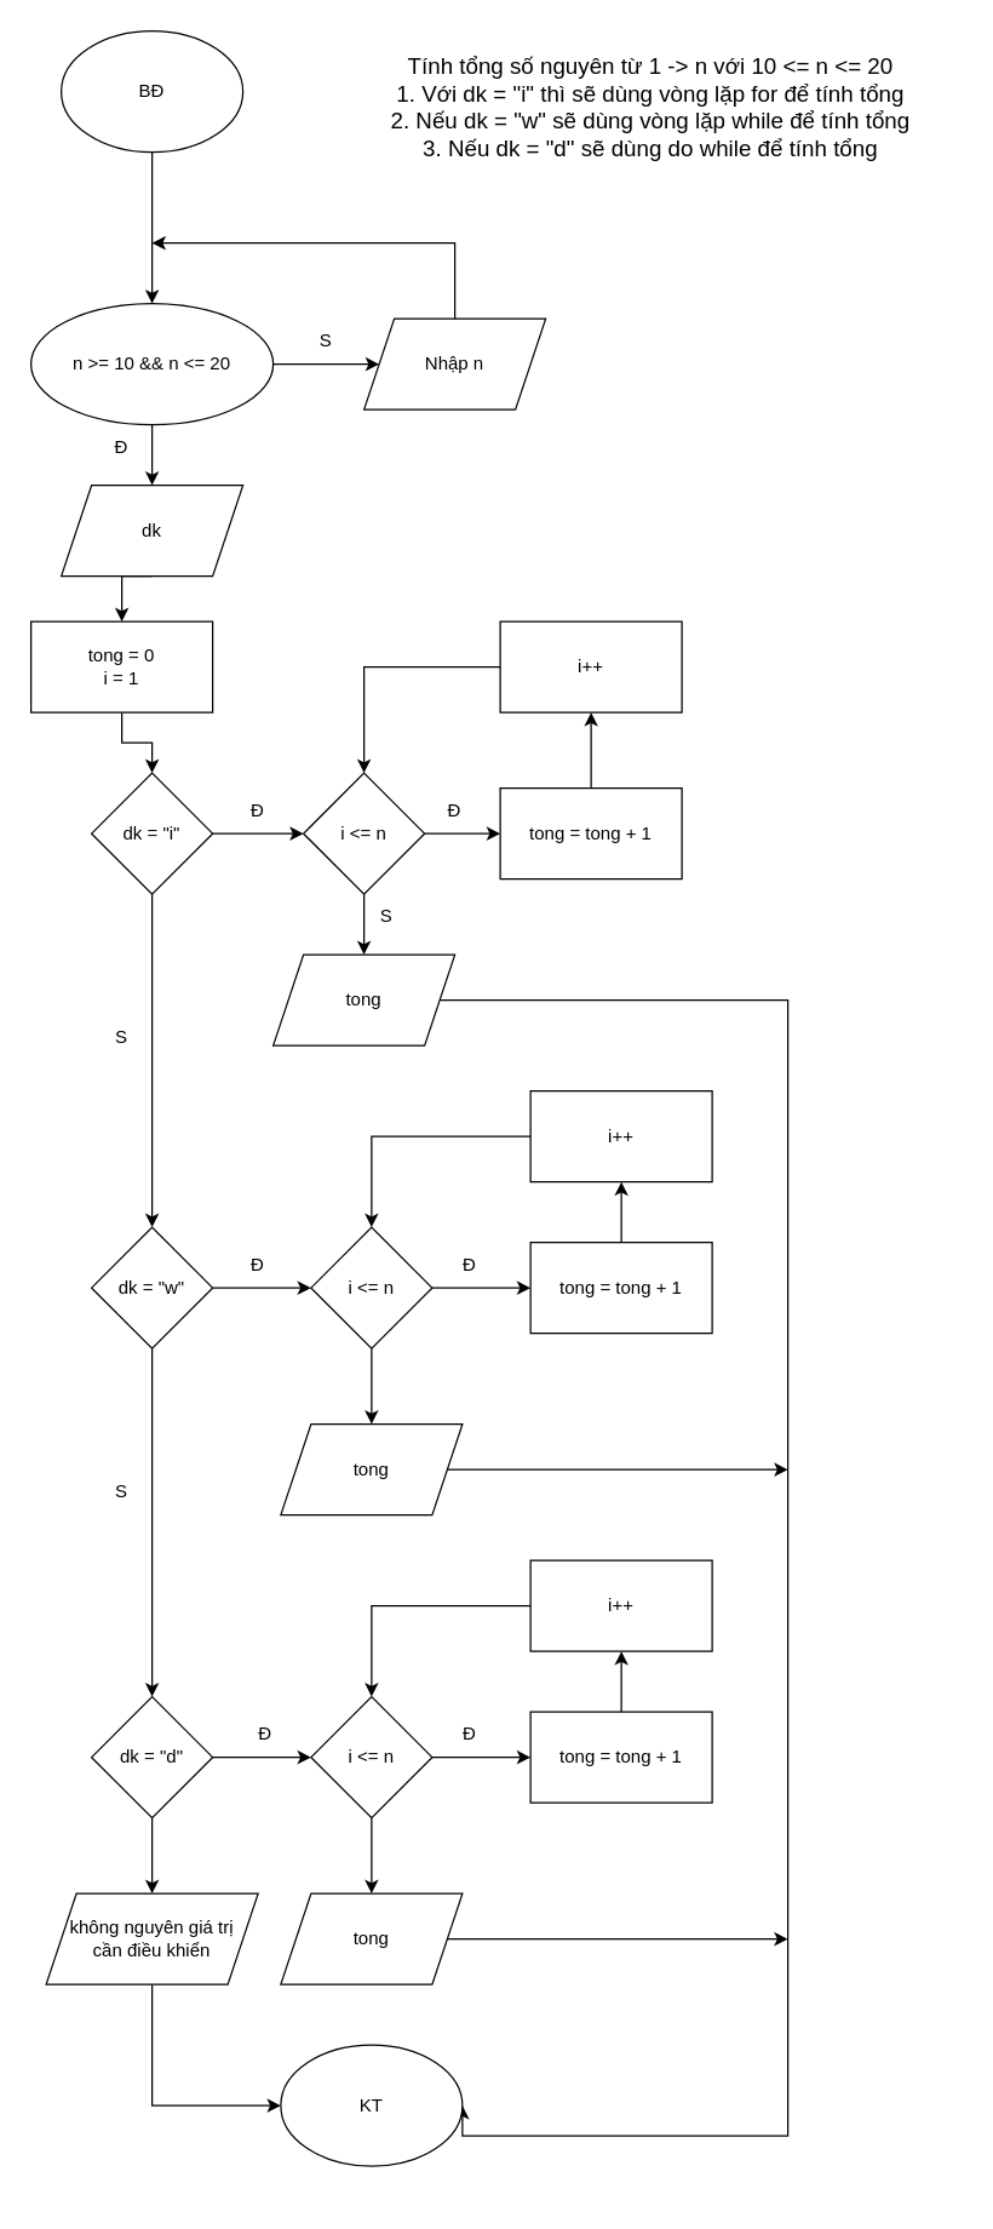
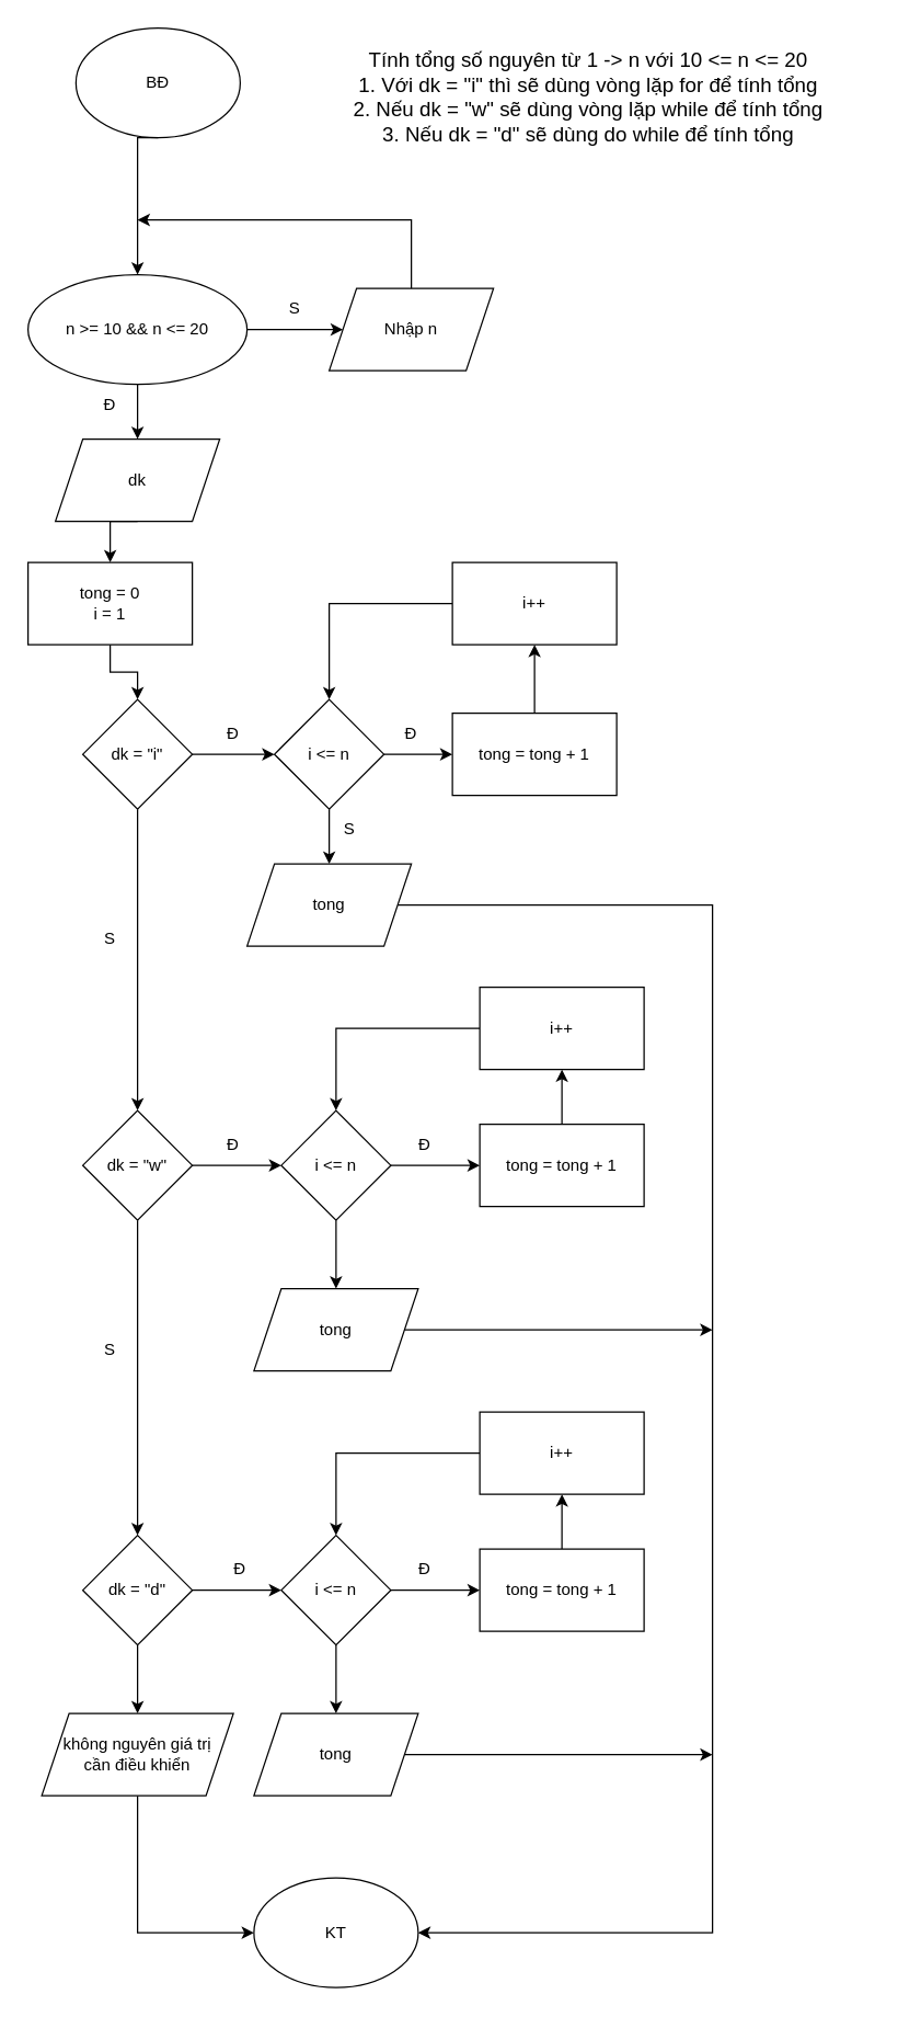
  <mxCell id="0" />
  <mxCell id="1" parent="0" />
  <mxCell id="2" value="&lt;font style=&quot;font-size: 15px;&quot;&gt;Tính tổng số nguyên từ 1 -&amp;gt; n với 10 &amp;lt;= n &amp;lt;= 20&lt;/font&gt;&lt;div style=&quot;font-size: 15px;&quot;&gt;&lt;font style=&quot;font-size: 15px;&quot;&gt;1. Với dk = &quot;i&quot; thì sẽ dùng vòng lặp for để tính tổng&lt;/font&gt;&lt;/div&gt;&lt;div style=&quot;font-size: 15px;&quot;&gt;&lt;font style=&quot;font-size: 15px;&quot;&gt;2. Nếu dk = &quot;w&quot; sẽ dùng vòng lặp while để tính tổng&lt;/font&gt;&lt;/div&gt;&lt;div style=&quot;font-size: 15px;&quot;&gt;&lt;font style=&quot;font-size: 15px;&quot;&gt;3. Nếu dk = &quot;d&quot; sẽ dùng do while để tính tổng&lt;/font&gt;&lt;/div&gt;" style="text;html=1;align=center;verticalAlign=middle;whiteSpace=wrap;rounded=0;" vertex="1" parent="1"><mxGeometry x="225" width="409" height="100" as="geometry" y="20" /></mxCell>
  <mxCell id="3" style="edgeStyle=orthogonalEdgeStyle;rounded=0;orthogonalLoop=1;jettySize=auto;html=1;exitX=0.5;exitY=1;exitDx=0;exitDy=0;entryX=0.5;entryY=0;entryDx=0;entryDy=0;" edge="1" parent="1" source="4" target="7"><mxGeometry relative="1" as="geometry"><Array as="points"><mxPoint x="100" y="160" /><mxPoint x="100" y="160" /></Array></mxGeometry></mxCell>
- <mxCell id="4" value="BĐ" style="ellipse;whiteSpace=wrap;html=1;" vertex="1" parent="1"><mxGeometry x="40" width="120" height="80" as="geometry" y="20" /></mxCell>
+ <mxCell id="4" value="BĐ" style="ellipse;whiteSpace=wrap;html=1;" vertex="1" parent="1"><mxGeometry x="55" y="20" width="120" height="80" as="geometry" /></mxCell>
  <mxCell id="5" style="edgeStyle=orthogonalEdgeStyle;rounded=0;orthogonalLoop=1;jettySize=auto;html=1;exitX=1;exitY=0.5;exitDx=0;exitDy=0;" edge="1" parent="1" source="7" target="9"><mxGeometry relative="1" as="geometry" /></mxCell>
  <mxCell id="6" style="edgeStyle=orthogonalEdgeStyle;rounded=0;orthogonalLoop=1;jettySize=auto;html=1;exitX=0.5;exitY=1;exitDx=0;exitDy=0;entryX=0.5;entryY=0;entryDx=0;entryDy=0;" edge="1" parent="1" source="7" target="11"><mxGeometry relative="1" as="geometry" /></mxCell>
  <mxCell id="7" value="n &amp;gt;= 10 &amp;amp;&amp;amp; n &amp;lt;= 20" style="ellipse;whiteSpace=wrap;html=1;" vertex="1" parent="1"><mxGeometry x="20" y="200" width="160" height="80" as="geometry" /></mxCell>
  <mxCell id="8" style="edgeStyle=orthogonalEdgeStyle;rounded=0;orthogonalLoop=1;jettySize=auto;html=1;exitX=0.5;exitY=0;exitDx=0;exitDy=0;" edge="1" parent="1" source="9"><mxGeometry relative="1" as="geometry"><mxPoint x="100" y="160" as="targetPoint" /><Array as="points"><mxPoint x="300" y="160" /></Array></mxGeometry></mxCell>
  <mxCell id="9" value="Nhập n" style="shape=parallelogram;perimeter=parallelogramPerimeter;whiteSpace=wrap;html=1;fixedSize=1;" vertex="1" parent="1"><mxGeometry x="240" y="210" width="120" height="60" as="geometry" /></mxCell>
  <mxCell id="10" style="edgeStyle=orthogonalEdgeStyle;rounded=0;orthogonalLoop=1;jettySize=auto;html=1;exitX=0.5;exitY=1;exitDx=0;exitDy=0;entryX=0.5;entryY=0;entryDx=0;entryDy=0;" edge="1" parent="1" source="11" target="28"><mxGeometry relative="1" as="geometry" /></mxCell>
  <mxCell id="11" value="dk" style="shape=parallelogram;perimeter=parallelogramPerimeter;whiteSpace=wrap;html=1;fixedSize=1;" vertex="1" parent="1"><mxGeometry x="40" y="320" width="120" height="60" as="geometry" /></mxCell>
  <mxCell id="12" style="edgeStyle=orthogonalEdgeStyle;rounded=0;orthogonalLoop=1;jettySize=auto;html=1;exitX=1;exitY=0.5;exitDx=0;exitDy=0;entryX=0;entryY=0.5;entryDx=0;entryDy=0;" edge="1" parent="1" source="14" target="17"><mxGeometry relative="1" as="geometry" /></mxCell>
  <mxCell id="13" style="edgeStyle=orthogonalEdgeStyle;rounded=0;orthogonalLoop=1;jettySize=auto;html=1;exitX=0.5;exitY=1;exitDx=0;exitDy=0;entryX=0.5;entryY=0;entryDx=0;entryDy=0;" edge="1" parent="1" source="14" target="31"><mxGeometry relative="1" as="geometry" /></mxCell>
  <mxCell id="14" value="dk = &quot;i&quot;" style="rhombus;whiteSpace=wrap;html=1;" vertex="1" parent="1"><mxGeometry x="60" y="510" width="80" height="80" as="geometry" /></mxCell>
  <mxCell id="15" style="edgeStyle=orthogonalEdgeStyle;rounded=0;orthogonalLoop=1;jettySize=auto;html=1;exitX=1;exitY=0.5;exitDx=0;exitDy=0;entryX=0;entryY=0.5;entryDx=0;entryDy=0;" edge="1" parent="1" source="17" target="21"><mxGeometry relative="1" as="geometry" /></mxCell>
  <mxCell id="16" style="edgeStyle=orthogonalEdgeStyle;rounded=0;orthogonalLoop=1;jettySize=auto;html=1;exitX=0.5;exitY=1;exitDx=0;exitDy=0;entryX=0.5;entryY=0;entryDx=0;entryDy=0;" edge="1" parent="1" source="17" target="23"><mxGeometry relative="1" as="geometry" /></mxCell>
  <mxCell id="17" value="i &amp;lt;= n" style="rhombus;whiteSpace=wrap;html=1;" vertex="1" parent="1"><mxGeometry x="200" y="510" width="80" height="80" as="geometry" /></mxCell>
  <mxCell id="18" style="edgeStyle=orthogonalEdgeStyle;rounded=0;orthogonalLoop=1;jettySize=auto;html=1;exitX=0;exitY=0.5;exitDx=0;exitDy=0;entryX=0.5;entryY=0;entryDx=0;entryDy=0;" edge="1" parent="1" source="19" target="17"><mxGeometry relative="1" as="geometry" /></mxCell>
  <mxCell id="19" value="i++" style="rounded=0;whiteSpace=wrap;html=1;" vertex="1" parent="1"><mxGeometry x="330" y="410" width="120" height="60" as="geometry" /></mxCell>
  <mxCell id="20" style="edgeStyle=orthogonalEdgeStyle;rounded=0;orthogonalLoop=1;jettySize=auto;html=1;exitX=0.5;exitY=0;exitDx=0;exitDy=0;entryX=0.5;entryY=1;entryDx=0;entryDy=0;" edge="1" parent="1" source="21" target="19"><mxGeometry relative="1" as="geometry" /></mxCell>
  <mxCell id="21" value="tong = tong + 1" style="rounded=0;whiteSpace=wrap;html=1;" vertex="1" parent="1"><mxGeometry x="330" y="520" width="120" height="60" as="geometry" /></mxCell>
  <mxCell id="22" style="edgeStyle=orthogonalEdgeStyle;rounded=0;orthogonalLoop=1;jettySize=auto;html=1;exitX=1;exitY=0.5;exitDx=0;exitDy=0;entryX=1;entryY=0.5;entryDx=0;entryDy=0;" edge="1" parent="1" source="23" target="63"><mxGeometry relative="1" as="geometry"><Array as="points"><mxPoint x="520" y="660" /><mxPoint x="520" y="1410" /></Array></mxGeometry></mxCell>
  <mxCell id="23" value="tong" style="shape=parallelogram;perimeter=parallelogramPerimeter;whiteSpace=wrap;html=1;fixedSize=1;" vertex="1" parent="1"><mxGeometry x="180" y="630" width="120" height="60" as="geometry" /></mxCell>
  <mxCell id="24" value="S" style="text;html=1;align=center;verticalAlign=middle;whiteSpace=wrap;rounded=0;" vertex="1" parent="1"><mxGeometry x="185" y="210" width="60" height="30" as="geometry" /></mxCell>
  <mxCell id="25" value="Đ" style="text;html=1;align=center;verticalAlign=middle;whiteSpace=wrap;rounded=0;" vertex="1" parent="1"><mxGeometry x="140" y="520" width="60" height="30" as="geometry" /></mxCell>
  <mxCell id="26" value="Đ" style="text;html=1;align=center;verticalAlign=middle;whiteSpace=wrap;rounded=0;" vertex="1" parent="1"><mxGeometry x="270" y="520" width="60" height="30" as="geometry" /></mxCell>
  <mxCell id="27" style="edgeStyle=orthogonalEdgeStyle;rounded=0;orthogonalLoop=1;jettySize=auto;html=1;exitX=0.5;exitY=1;exitDx=0;exitDy=0;entryX=0.5;entryY=0;entryDx=0;entryDy=0;" edge="1" parent="1" source="28" target="14"><mxGeometry relative="1" as="geometry" /></mxCell>
  <mxCell id="28" value="tong = 0&lt;div&gt;i = 1&lt;/div&gt;" style="rounded=0;whiteSpace=wrap;html=1;" vertex="1" parent="1"><mxGeometry x="20" y="410" width="120" height="60" as="geometry" /></mxCell>
  <mxCell id="29" style="edgeStyle=orthogonalEdgeStyle;rounded=0;orthogonalLoop=1;jettySize=auto;html=1;exitX=1;exitY=0.5;exitDx=0;exitDy=0;entryX=0;entryY=0.5;entryDx=0;entryDy=0;" edge="1" parent="1" source="31" target="34"><mxGeometry relative="1" as="geometry" /></mxCell>
  <mxCell id="30" style="edgeStyle=orthogonalEdgeStyle;rounded=0;orthogonalLoop=1;jettySize=auto;html=1;exitX=0.5;exitY=1;exitDx=0;exitDy=0;entryX=0.5;entryY=0;entryDx=0;entryDy=0;" edge="1" parent="1" source="31" target="46"><mxGeometry relative="1" as="geometry" /></mxCell>
  <mxCell id="31" value="dk = &quot;w&quot;" style="rhombus;whiteSpace=wrap;html=1;" vertex="1" parent="1"><mxGeometry x="60" y="810" width="80" height="80" as="geometry" /></mxCell>
  <mxCell id="32" style="edgeStyle=orthogonalEdgeStyle;rounded=0;orthogonalLoop=1;jettySize=auto;html=1;exitX=1;exitY=0.5;exitDx=0;exitDy=0;" edge="1" parent="1" source="34" target="36"><mxGeometry relative="1" as="geometry" /></mxCell>
  <mxCell id="33" style="edgeStyle=orthogonalEdgeStyle;rounded=0;orthogonalLoop=1;jettySize=auto;html=1;exitX=0.5;exitY=1;exitDx=0;exitDy=0;entryX=0.5;entryY=0;entryDx=0;entryDy=0;" edge="1" parent="1" source="34" target="48"><mxGeometry relative="1" as="geometry" /></mxCell>
  <mxCell id="34" value="i &amp;lt;= n" style="rhombus;whiteSpace=wrap;html=1;" vertex="1" parent="1"><mxGeometry x="205" y="810" width="80" height="80" as="geometry" /></mxCell>
  <mxCell id="35" style="edgeStyle=orthogonalEdgeStyle;rounded=0;orthogonalLoop=1;jettySize=auto;html=1;exitX=0.5;exitY=0;exitDx=0;exitDy=0;entryX=0.5;entryY=1;entryDx=0;entryDy=0;" edge="1" parent="1" source="36" target="38"><mxGeometry relative="1" as="geometry" /></mxCell>
  <mxCell id="36" value="tong = tong + 1" style="rounded=0;whiteSpace=wrap;html=1;" vertex="1" parent="1"><mxGeometry x="350" y="820" width="120" height="60" as="geometry" /></mxCell>
  <mxCell id="37" style="edgeStyle=orthogonalEdgeStyle;rounded=0;orthogonalLoop=1;jettySize=auto;html=1;exitX=0;exitY=0.5;exitDx=0;exitDy=0;entryX=0.5;entryY=0;entryDx=0;entryDy=0;" edge="1" parent="1" source="38" target="34"><mxGeometry relative="1" as="geometry" /></mxCell>
  <mxCell id="38" value="i++" style="rounded=0;whiteSpace=wrap;html=1;" vertex="1" parent="1"><mxGeometry x="350" y="720" width="120" height="60" as="geometry" /></mxCell>
  <mxCell id="39" value="S" style="text;html=1;align=center;verticalAlign=middle;whiteSpace=wrap;rounded=0;" vertex="1" parent="1"><mxGeometry x="225" y="590" width="60" height="30" as="geometry" /></mxCell>
  <mxCell id="40" value="S" style="text;html=1;align=center;verticalAlign=middle;whiteSpace=wrap;rounded=0;" vertex="1" parent="1"><mxGeometry x="50" y="670" width="60" height="30" as="geometry" /></mxCell>
  <mxCell id="41" value="Đ" style="text;html=1;align=center;verticalAlign=middle;whiteSpace=wrap;rounded=0;" vertex="1" parent="1"><mxGeometry x="140" y="820" width="60" height="30" as="geometry" /></mxCell>
  <mxCell id="42" value="Đ" style="text;html=1;align=center;verticalAlign=middle;whiteSpace=wrap;rounded=0;" vertex="1" parent="1"><mxGeometry x="280" y="820" width="60" height="30" as="geometry" /></mxCell>
  <mxCell id="43" value="Đ" style="text;html=1;align=center;verticalAlign=middle;whiteSpace=wrap;rounded=0;" vertex="1" parent="1"><mxGeometry x="50" y="280" width="60" height="30" as="geometry" /></mxCell>
  <mxCell id="44" style="edgeStyle=orthogonalEdgeStyle;rounded=0;orthogonalLoop=1;jettySize=auto;html=1;exitX=1;exitY=0.5;exitDx=0;exitDy=0;entryX=0;entryY=0.5;entryDx=0;entryDy=0;" edge="1" parent="1" source="46" target="51"><mxGeometry relative="1" as="geometry" /></mxCell>
  <mxCell id="45" style="edgeStyle=orthogonalEdgeStyle;rounded=0;orthogonalLoop=1;jettySize=auto;html=1;exitX=0.5;exitY=1;exitDx=0;exitDy=0;entryX=0.5;entryY=0;entryDx=0;entryDy=0;" edge="1" parent="1" source="46" target="62"><mxGeometry relative="1" as="geometry" /></mxCell>
  <mxCell id="46" value="dk = &quot;d&quot;" style="rhombus;whiteSpace=wrap;html=1;" vertex="1" parent="1"><mxGeometry x="60" y="1120" width="80" height="80" as="geometry" /></mxCell>
  <mxCell id="47" style="edgeStyle=orthogonalEdgeStyle;rounded=0;orthogonalLoop=1;jettySize=auto;html=1;exitX=1;exitY=0.5;exitDx=0;exitDy=0;" edge="1" parent="1" source="48"><mxGeometry relative="1" as="geometry"><mxPoint x="520" y="970" as="targetPoint" /></mxGeometry></mxCell>
  <mxCell id="48" value="tong" style="shape=parallelogram;perimeter=parallelogramPerimeter;whiteSpace=wrap;html=1;fixedSize=1;" vertex="1" parent="1"><mxGeometry x="185" y="940" width="120" height="60" as="geometry" /></mxCell>
  <mxCell id="49" style="edgeStyle=orthogonalEdgeStyle;rounded=0;orthogonalLoop=1;jettySize=auto;html=1;exitX=1;exitY=0.5;exitDx=0;exitDy=0;entryX=0;entryY=0.5;entryDx=0;entryDy=0;" edge="1" parent="1" source="51" target="53"><mxGeometry relative="1" as="geometry" /></mxCell>
  <mxCell id="50" style="edgeStyle=orthogonalEdgeStyle;rounded=0;orthogonalLoop=1;jettySize=auto;html=1;exitX=0.5;exitY=1;exitDx=0;exitDy=0;entryX=0.5;entryY=0;entryDx=0;entryDy=0;" edge="1" parent="1" source="51" target="57"><mxGeometry relative="1" as="geometry" /></mxCell>
  <mxCell id="51" value="i &amp;lt;= n" style="rhombus;whiteSpace=wrap;html=1;" vertex="1" parent="1"><mxGeometry x="205" y="1120" width="80" height="80" as="geometry" /></mxCell>
  <mxCell id="52" style="edgeStyle=orthogonalEdgeStyle;rounded=0;orthogonalLoop=1;jettySize=auto;html=1;exitX=0.5;exitY=0;exitDx=0;exitDy=0;entryX=0.5;entryY=1;entryDx=0;entryDy=0;" edge="1" parent="1" source="53" target="55"><mxGeometry relative="1" as="geometry" /></mxCell>
  <mxCell id="53" value="tong = tong + 1" style="rounded=0;whiteSpace=wrap;html=1;" vertex="1" parent="1"><mxGeometry x="350" y="1130" width="120" height="60" as="geometry" /></mxCell>
  <mxCell id="54" style="edgeStyle=orthogonalEdgeStyle;rounded=0;orthogonalLoop=1;jettySize=auto;html=1;exitX=0;exitY=0.5;exitDx=0;exitDy=0;entryX=0.5;entryY=0;entryDx=0;entryDy=0;" edge="1" parent="1" source="55" target="51"><mxGeometry relative="1" as="geometry" /></mxCell>
  <mxCell id="55" value="i++" style="rounded=0;whiteSpace=wrap;html=1;" vertex="1" parent="1"><mxGeometry x="350" y="1030" width="120" height="60" as="geometry" /></mxCell>
  <mxCell id="56" style="edgeStyle=orthogonalEdgeStyle;rounded=0;orthogonalLoop=1;jettySize=auto;html=1;exitX=1;exitY=0.5;exitDx=0;exitDy=0;" edge="1" parent="1" source="57"><mxGeometry relative="1" as="geometry"><mxPoint x="520" y="1280" as="targetPoint" /></mxGeometry></mxCell>
  <mxCell id="57" value="tong" style="shape=parallelogram;perimeter=parallelogramPerimeter;whiteSpace=wrap;html=1;fixedSize=1;" vertex="1" parent="1"><mxGeometry x="185" y="1250" width="120" height="60" as="geometry" /></mxCell>
  <mxCell id="58" value="Đ" style="text;html=1;align=center;verticalAlign=middle;whiteSpace=wrap;rounded=0;" vertex="1" parent="1"><mxGeometry x="280" y="1130" width="60" height="30" as="geometry" /></mxCell>
  <mxCell id="59" value="Đ" style="text;html=1;align=center;verticalAlign=middle;whiteSpace=wrap;rounded=0;" vertex="1" parent="1"><mxGeometry x="145" y="1130" width="60" height="30" as="geometry" /></mxCell>
  <mxCell id="60" value="S" style="text;html=1;align=center;verticalAlign=middle;whiteSpace=wrap;rounded=0;" vertex="1" parent="1"><mxGeometry x="50" y="970" width="60" height="30" as="geometry" /></mxCell>
  <mxCell id="61" style="edgeStyle=orthogonalEdgeStyle;rounded=0;orthogonalLoop=1;jettySize=auto;html=1;exitX=0.5;exitY=1;exitDx=0;exitDy=0;entryX=0;entryY=0.5;entryDx=0;entryDy=0;" edge="1" parent="1" source="62" target="63"><mxGeometry relative="1" as="geometry" /></mxCell>
  <mxCell id="62" value="không nguyên giá trị&lt;div&gt;cần điều khiển&lt;/div&gt;" style="shape=parallelogram;perimeter=parallelogramPerimeter;whiteSpace=wrap;html=1;fixedSize=1;" vertex="1" parent="1"><mxGeometry x="30" y="1250" width="140" height="60" as="geometry" /></mxCell>
- <mxCell id="63" value="KT" style="ellipse;whiteSpace=wrap;html=1;" vertex="1" parent="1"><mxGeometry x="185" y="1350" width="120" height="80" as="geometry" /></mxCell>
+ <mxCell id="63" value="KT" style="ellipse;whiteSpace=wrap;html=1;" vertex="1" parent="1"><mxGeometry x="185" y="1370" width="120" height="80" as="geometry" /></mxCell>
